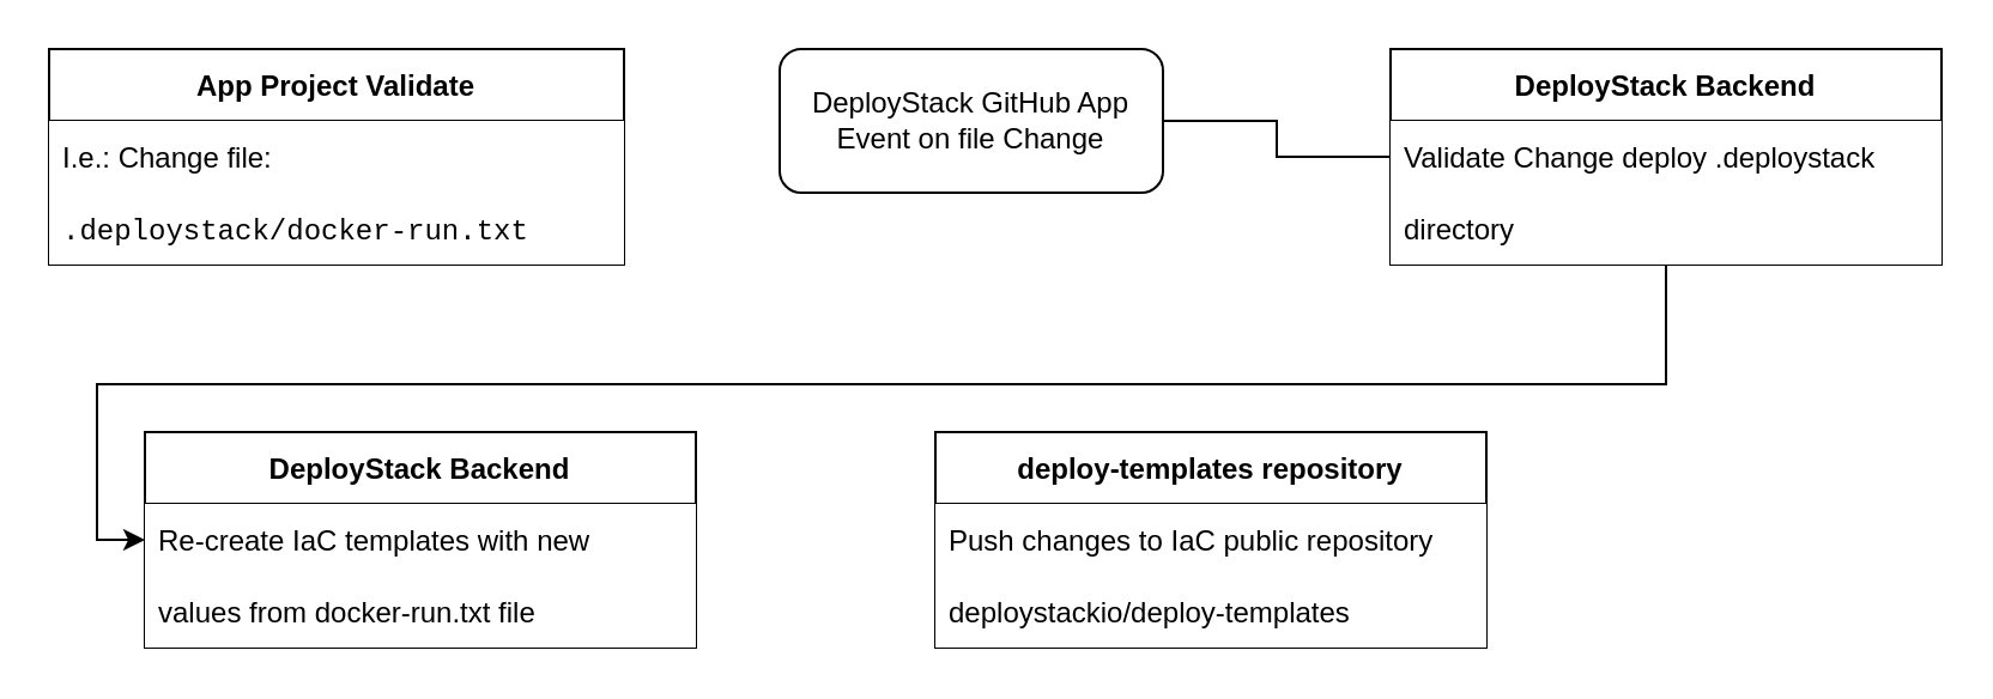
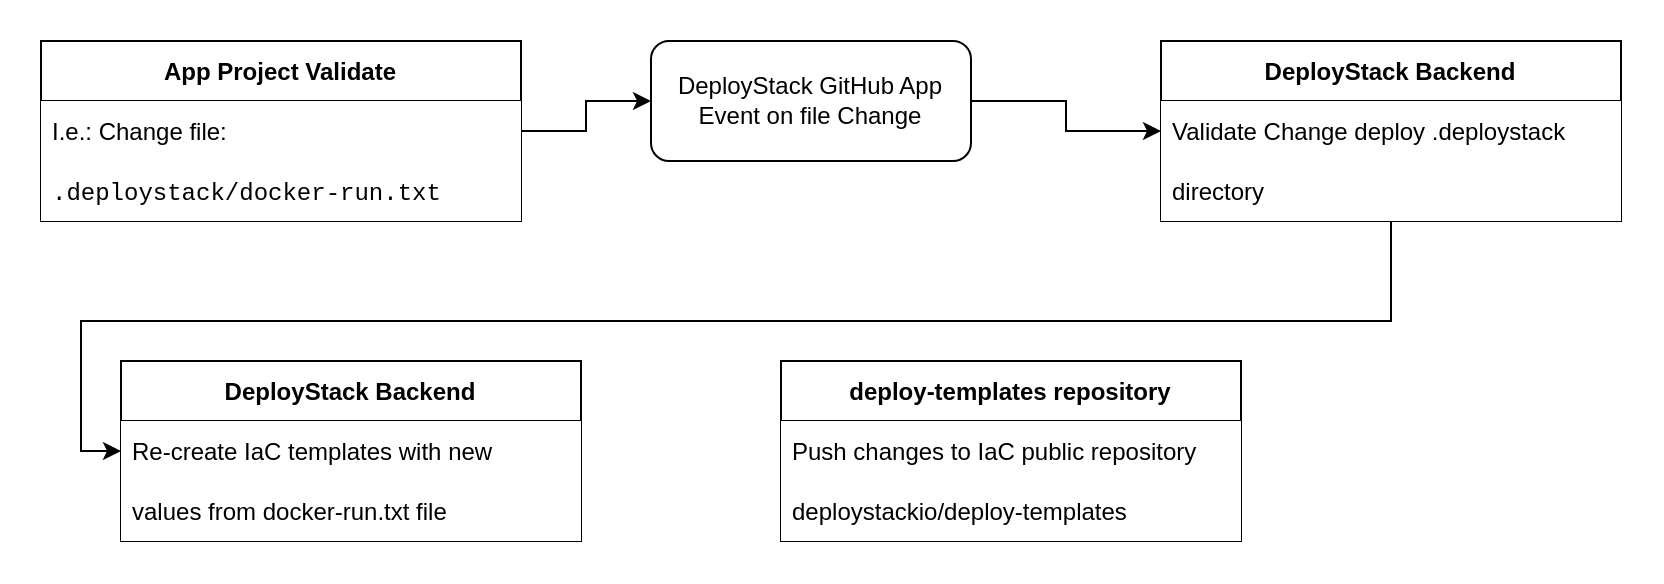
  <mxCell id="0" />
  <mxCell id="1" parent="0" />
  <mxCell id="2" value="App Project Validate" style="swimlane;fontStyle=1;childLayout=stackLayout;horizontal=1;startSize=30;horizontalStack=0;resizeParent=1;resizeParentMax=0;resizeLast=0;collapsible=1;marginBottom=0;" vertex="1" parent="1"><mxGeometry x="20" y="20" width="240" height="90" as="geometry"><mxRectangle x="40" y="40" width="100" height="30" as="alternateBounds" /></mxGeometry></mxCell>
  <mxCell id="3" value="I.e.: Change file:" style="text;strokeColor=none;fillColor=default;align=left;verticalAlign=middle;spacingLeft=4;spacingRight=4;overflow=hidden;points=[[0,0.5],[1,0.5]];portConstraint=eastwest;rotatable=0;" vertex="1" parent="2"><mxGeometry y="30" width="240" height="30" as="geometry" /></mxCell>
  <mxCell id="4" value=".deploystack/docker-run.txt" style="text;strokeColor=none;fillColor=default;align=left;verticalAlign=middle;spacingLeft=4;spacingRight=4;overflow=hidden;points=[[0,0.5],[1,0.5]];portConstraint=eastwest;rotatable=0;fontFamily=Courier New;" vertex="1" parent="2"><mxGeometry y="60" width="240" height="30" as="geometry" /></mxCell>
- <mxCell id="5" style="edgeStyle=orthogonalEdgeStyle;rounded=0;orthogonalLoop=1;jettySize=auto;html=1;entryX=0;entryY=0.5;entryDx=0;entryDy=0;endArrow=none;" edge="1" parent="1" source="6" target="10"><mxGeometry relative="1" as="geometry" /></mxCell>
+ <mxCell id="5" style="edgeStyle=orthogonalEdgeStyle;rounded=0;orthogonalLoop=1;jettySize=auto;html=1;entryX=0;entryY=0.5;entryDx=0;entryDy=0;" edge="1" parent="1" source="6" target="10"><mxGeometry relative="1" as="geometry" /></mxCell>
  <mxCell id="6" value="DeployStack GitHub App&lt;div&gt;Event on file Change&lt;/div&gt;" style="rounded=1;whiteSpace=wrap;html=1;" vertex="1" parent="1"><mxGeometry x="325" y="20" width="160" height="60" as="geometry" /></mxCell>
+ <mxCell id="7" style="edgeStyle=orthogonalEdgeStyle;rounded=0;orthogonalLoop=1;jettySize=auto;html=1;" edge="1" parent="1" source="3" target="6"><mxGeometry relative="1" as="geometry" /></mxCell>
  <mxCell id="8" style="edgeStyle=orthogonalEdgeStyle;rounded=0;orthogonalLoop=1;jettySize=auto;html=1;entryX=0;entryY=0.5;entryDx=0;entryDy=0;" edge="1" parent="1" source="9" target="13"><mxGeometry relative="1" as="geometry" /></mxCell>
  <mxCell id="9" value="DeployStack Backend" style="swimlane;fontStyle=1;childLayout=stackLayout;horizontal=1;startSize=30;horizontalStack=0;resizeParent=1;resizeParentMax=0;resizeLast=0;collapsible=1;marginBottom=0;" vertex="1" parent="1"><mxGeometry x="580" y="20" width="230" height="90" as="geometry"><mxRectangle x="40" y="40" width="100" height="30" as="alternateBounds" /></mxGeometry></mxCell>
  <mxCell id="10" value="Validate Change deploy .deploystack" style="text;strokeColor=none;fillColor=default;align=left;verticalAlign=middle;spacingLeft=4;spacingRight=4;overflow=hidden;points=[[0,0.5],[1,0.5]];portConstraint=eastwest;rotatable=0;" vertex="1" parent="9"><mxGeometry y="30" width="230" height="30" as="geometry" /></mxCell>
  <mxCell id="11" value="directory" style="text;strokeColor=none;fillColor=default;align=left;verticalAlign=middle;spacingLeft=4;spacingRight=4;overflow=hidden;points=[[0,0.5],[1,0.5]];portConstraint=eastwest;rotatable=0;" vertex="1" parent="9"><mxGeometry y="60" width="230" height="30" as="geometry" /></mxCell>
  <mxCell id="12" value="DeployStack Backend" style="swimlane;fontStyle=1;childLayout=stackLayout;horizontal=1;startSize=30;horizontalStack=0;resizeParent=1;resizeParentMax=0;resizeLast=0;collapsible=1;marginBottom=0;" vertex="1" parent="1"><mxGeometry x="60" y="180" width="230" height="90" as="geometry"><mxRectangle x="40" y="40" width="100" height="30" as="alternateBounds" /></mxGeometry></mxCell>
  <mxCell id="13" value="Re-create IaC templates with new" style="text;strokeColor=none;fillColor=default;align=left;verticalAlign=middle;spacingLeft=4;spacingRight=4;overflow=hidden;points=[[0,0.5],[1,0.5]];portConstraint=eastwest;rotatable=0;" vertex="1" parent="12"><mxGeometry y="30" width="230" height="30" as="geometry" /></mxCell>
  <mxCell id="14" value="values from docker-run.txt file" style="text;strokeColor=none;fillColor=default;align=left;verticalAlign=middle;spacingLeft=4;spacingRight=4;overflow=hidden;points=[[0,0.5],[1,0.5]];portConstraint=eastwest;rotatable=0;" vertex="1" parent="12"><mxGeometry y="60" width="230" height="30" as="geometry" /></mxCell>
  <mxCell id="15" value="deploy-templates repository" style="swimlane;fontStyle=1;childLayout=stackLayout;horizontal=1;startSize=30;horizontalStack=0;resizeParent=1;resizeParentMax=0;resizeLast=0;collapsible=1;marginBottom=0;" vertex="1" parent="1"><mxGeometry x="390" y="180" width="230" height="90" as="geometry"><mxRectangle x="40" y="40" width="100" height="30" as="alternateBounds" /></mxGeometry></mxCell>
  <mxCell id="16" value="Push changes to IaC public repository" style="text;strokeColor=none;fillColor=default;align=left;verticalAlign=middle;spacingLeft=4;spacingRight=4;overflow=hidden;points=[[0,0.5],[1,0.5]];portConstraint=eastwest;rotatable=0;" vertex="1" parent="15"><mxGeometry y="30" width="230" height="30" as="geometry" /></mxCell>
  <mxCell id="17" value="deploystackio/deploy-templates" style="text;strokeColor=none;fillColor=default;align=left;verticalAlign=middle;spacingLeft=4;spacingRight=4;overflow=hidden;points=[[0,0.5],[1,0.5]];portConstraint=eastwest;rotatable=0;" vertex="1" parent="15"><mxGeometry y="60" width="230" height="30" as="geometry" /></mxCell>
